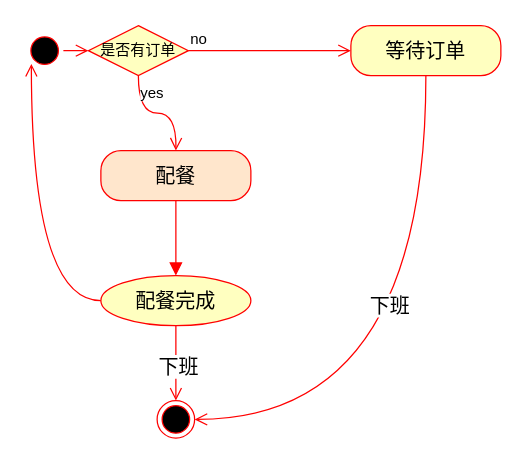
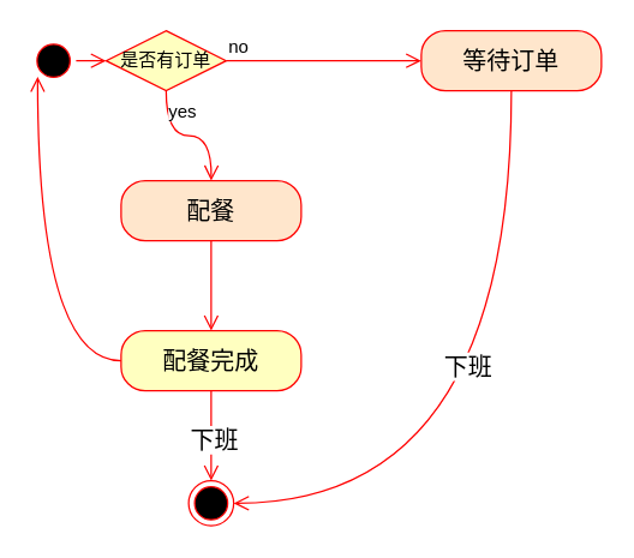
  <mxCell id="0" />
  <mxCell id="1" parent="0" />
  <mxCell id="2" value="" style="ellipse;html=1;shape=startState;fillColor=#000000;strokeColor=#ff0000;fontSize=16;" vertex="1" parent="1"><mxGeometry x="20" y="25" width="30" height="30" as="geometry" /></mxCell>
  <mxCell id="3" value="配餐" style="rounded=1;whiteSpace=wrap;html=1;arcSize=40;fontColor=#000000;fillColor=#ffe6cc;strokeColor=#ff0000;fontSize=16;" vertex="1" parent="1"><mxGeometry x="80" y="120" width="120" height="40" as="geometry" /></mxCell>
- <mxCell id="4" value="" style="edgeStyle=orthogonalEdgeStyle;html=1;verticalAlign=bottom;endArrow=block;endSize=8;strokeColor=#ff0000;rounded=0;fontSize=12;curved=1;entryX=0.5;entryY=0;entryDx=0;entryDy=0;" edge="1" source="3" parent="1" target="10"><mxGeometry relative="1" as="geometry"><mxPoint x="370" y="400" as="targetPoint" /></mxGeometry></mxCell>
+ <mxCell id="4" value="" style="edgeStyle=orthogonalEdgeStyle;html=1;verticalAlign=bottom;endArrow=open;endSize=8;strokeColor=#ff0000;rounded=0;fontSize=12;curved=1;entryX=0.5;entryY=0;entryDx=0;entryDy=0;" edge="1" source="3" parent="1" target="10"><mxGeometry relative="1" as="geometry"><mxPoint x="370" y="400" as="targetPoint" /></mxGeometry></mxCell>
  <mxCell id="5" value="是否有订单" style="rhombus;whiteSpace=wrap;html=1;fontColor=#000000;fillColor=#ffffc0;strokeColor=#ff0000;fontSize=12;" vertex="1" parent="1"><mxGeometry x="70" y="20" width="80" height="40" as="geometry" /></mxCell>
  <mxCell id="6" value="no" style="edgeStyle=orthogonalEdgeStyle;html=1;align=left;verticalAlign=bottom;endArrow=open;endSize=8;strokeColor=#ff0000;rounded=0;fontSize=12;curved=1;" edge="1" source="5" parent="1"><mxGeometry x="-1" relative="1" as="geometry"><mxPoint x="280" y="40" as="targetPoint" /></mxGeometry></mxCell>
  <mxCell id="7" value="yes" style="edgeStyle=orthogonalEdgeStyle;html=1;align=left;verticalAlign=top;endArrow=open;endSize=8;strokeColor=#ff0000;rounded=0;fontSize=12;curved=1;" edge="1" source="5" parent="1"><mxGeometry x="-1" relative="1" as="geometry"><mxPoint x="140" y="120" as="targetPoint" /></mxGeometry></mxCell>
  <mxCell id="8" value="" style="edgeStyle=orthogonalEdgeStyle;html=1;verticalAlign=bottom;endArrow=open;endSize=8;strokeColor=#ff0000;rounded=0;fontSize=12;curved=1;exitX=1;exitY=0.5;exitDx=0;exitDy=0;" edge="1" parent="1" source="2" target="5"><mxGeometry relative="1" as="geometry"><mxPoint x="380" y="410" as="targetPoint" /><mxPoint x="380" y="350" as="sourcePoint" /></mxGeometry></mxCell>
- <mxCell id="9" value="等待订单" style="rounded=1;whiteSpace=wrap;html=1;arcSize=40;fontColor=#000000;fillColor=#ffffc0;strokeColor=#ff0000;fontSize=16;" vertex="1" parent="1"><mxGeometry x="280" y="20" width="120" height="40" as="geometry" /></mxCell>
- <mxCell id="10" value="配餐完成" style="ellipse;whiteSpace=wrap;html=1;arcSize=40;fontColor=#000000;fillColor=#ffffc0;strokeColor=#ff0000;fontSize=16;" vertex="1" parent="1"><mxGeometry x="80" y="220" width="120" height="40" as="geometry" /></mxCell>
+ <mxCell id="9" value="等待订单" style="rounded=1;whiteSpace=wrap;html=1;arcSize=40;fontColor=#000000;fillColor=#ffe6cc;strokeColor=#ff0000;fontSize=16;" vertex="1" parent="1"><mxGeometry x="280" y="20" width="120" height="40" as="geometry" /></mxCell>
+ <mxCell id="10" value="配餐完成" style="rounded=1;whiteSpace=wrap;html=1;arcSize=40;fontColor=#000000;fillColor=#ffffc0;strokeColor=#ff0000;fontSize=16;" vertex="1" parent="1"><mxGeometry x="80" y="220" width="120" height="40" as="geometry" /></mxCell>
  <mxCell id="11" value="" style="edgeStyle=orthogonalEdgeStyle;html=1;verticalAlign=bottom;endArrow=open;endSize=8;strokeColor=#ff0000;rounded=0;fontSize=12;curved=1;" edge="1" source="10" parent="1"><mxGeometry relative="1" as="geometry"><mxPoint x="140" y="320" as="targetPoint" /></mxGeometry></mxCell>
  <mxCell id="12" value="下班" style="edgeLabel;html=1;align=center;verticalAlign=middle;resizable=0;points=[];fontSize=16;" vertex="1" connectable="0" parent="11"><mxGeometry x="0.107" y="1" relative="1" as="geometry"><mxPoint as="offset" /></mxGeometry></mxCell>
  <mxCell id="13" value="" style="ellipse;html=1;shape=endState;fillColor=#000000;strokeColor=#ff0000;fontSize=16;" vertex="1" parent="1"><mxGeometry x="125" y="320" width="30" height="30" as="geometry" /></mxCell>
  <mxCell id="14" value="" style="edgeStyle=orthogonalEdgeStyle;html=1;verticalAlign=bottom;endArrow=open;endSize=8;strokeColor=#ff0000;rounded=0;fontSize=12;curved=1;exitX=0;exitY=0.5;exitDx=0;exitDy=0;entryX=0;entryY=1;entryDx=0;entryDy=0;" edge="1" parent="1" source="10" target="2"><mxGeometry relative="1" as="geometry"><mxPoint x="380" y="410" as="targetPoint" /><mxPoint x="380" y="350" as="sourcePoint" /></mxGeometry></mxCell>
  <mxCell id="15" value="" style="edgeStyle=orthogonalEdgeStyle;html=1;verticalAlign=bottom;endArrow=open;endSize=8;strokeColor=#ff0000;rounded=0;fontSize=12;curved=1;exitX=0.5;exitY=1;exitDx=0;exitDy=0;entryX=1;entryY=0.5;entryDx=0;entryDy=0;" edge="1" parent="1" source="9" target="13"><mxGeometry relative="1" as="geometry"><mxPoint x="380" y="410" as="targetPoint" /><mxPoint x="380" y="350" as="sourcePoint" /></mxGeometry></mxCell>
  <mxCell id="16" value="下班" style="edgeLabel;html=1;align=center;verticalAlign=middle;resizable=0;points=[];fontSize=16;" vertex="1" connectable="0" parent="15"><mxGeometry x="-0.204" y="-30" relative="1" as="geometry"><mxPoint as="offset" /></mxGeometry></mxCell>
